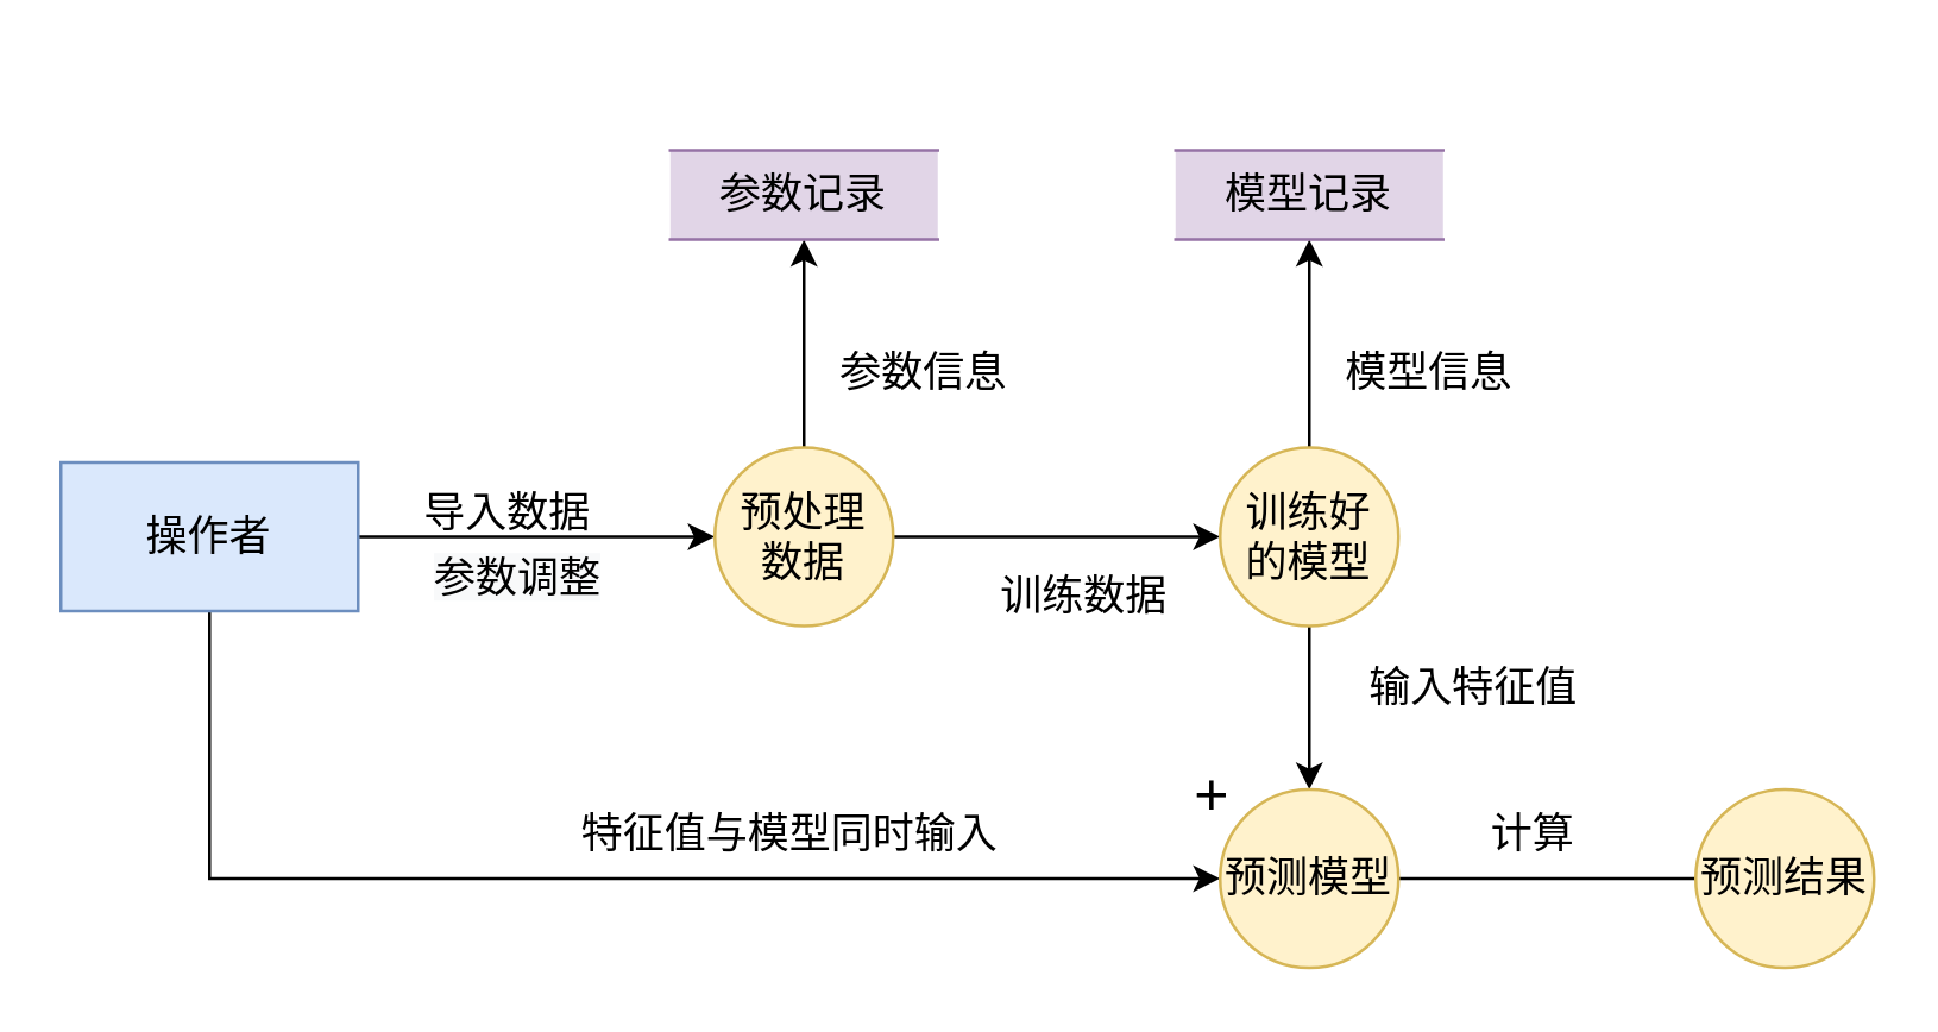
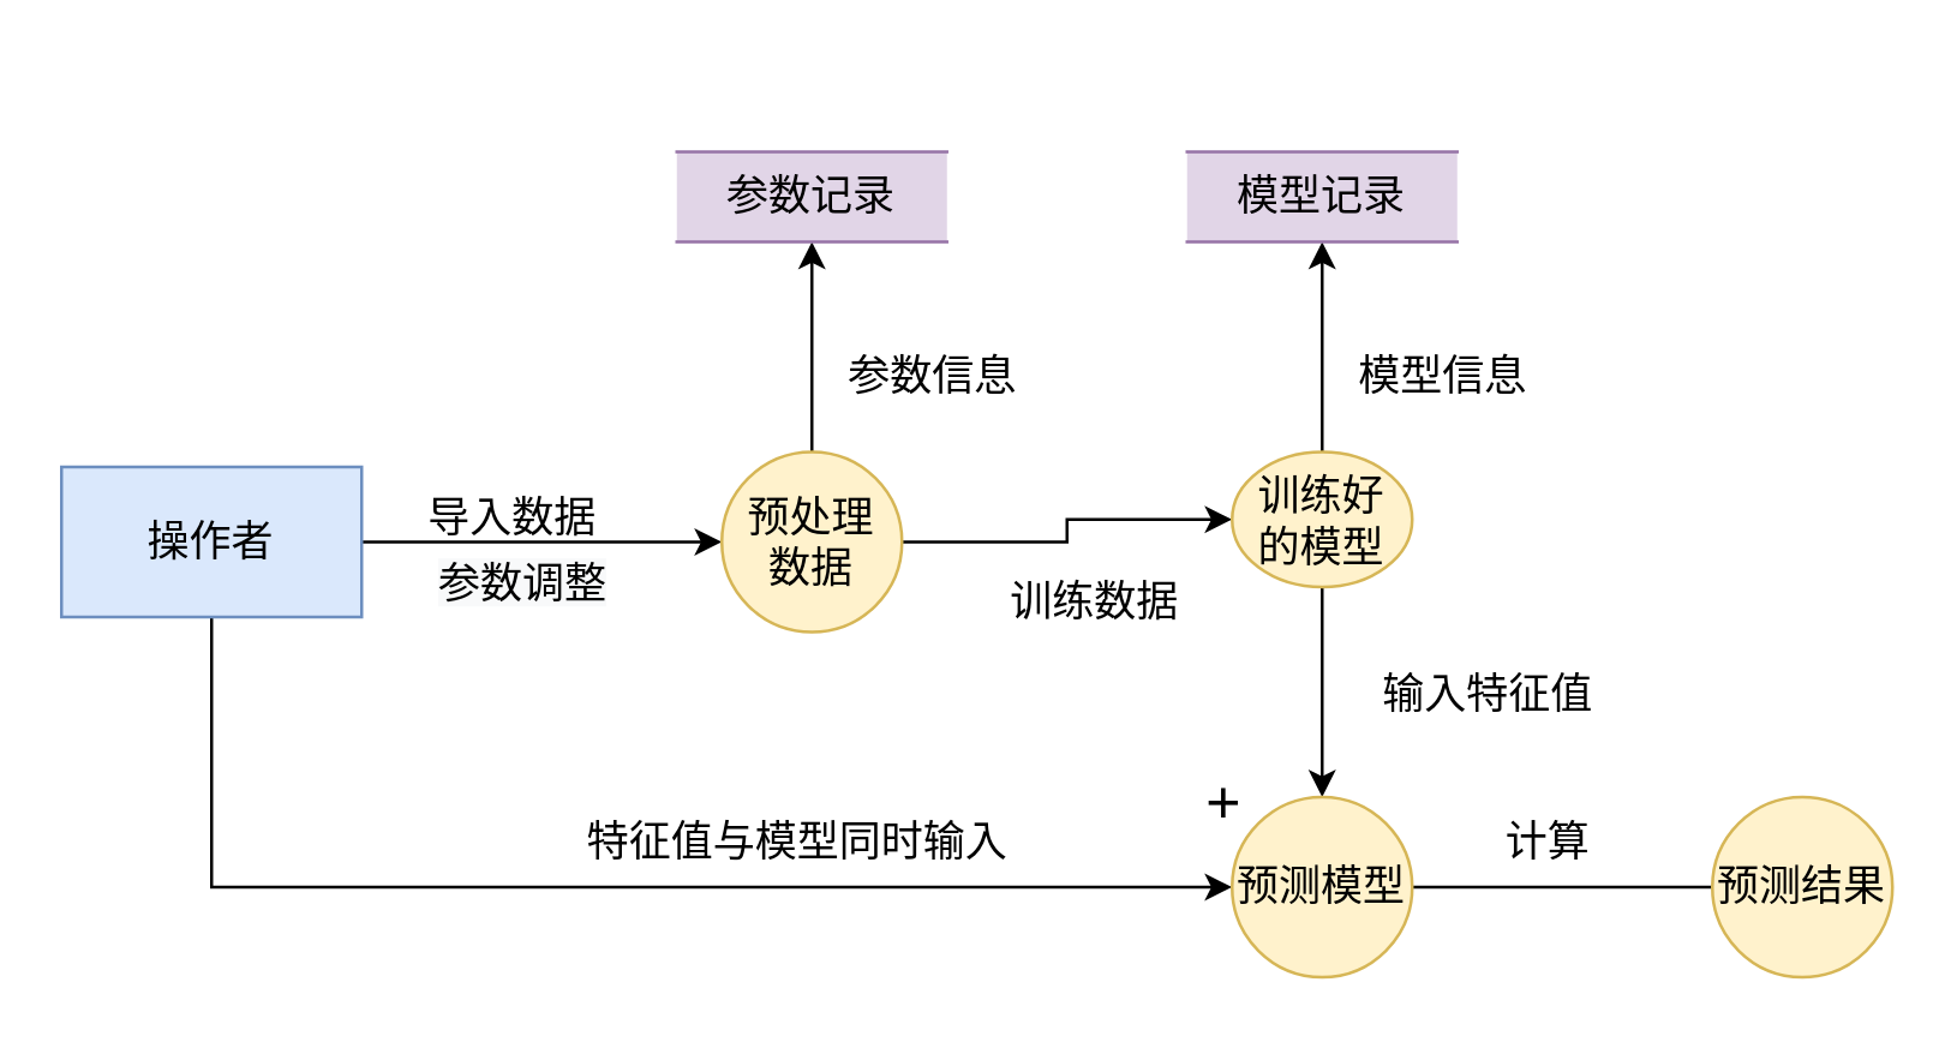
  <mxCell id="0" />
  <mxCell id="1" parent="0" />
  <mxCell id="2" style="edgeStyle=orthogonalEdgeStyle;rounded=0;orthogonalLoop=1;jettySize=auto;html=1;exitX=1;exitY=0.5;exitDx=0;exitDy=0;fontSize=14;" parent="1" source="4" target="7" edge="1"><mxGeometry relative="1" as="geometry" /></mxCell>
  <mxCell id="3" style="edgeStyle=orthogonalEdgeStyle;rounded=0;orthogonalLoop=1;jettySize=auto;html=1;exitX=0.5;exitY=1;exitDx=0;exitDy=0;entryX=0;entryY=0.5;entryDx=0;entryDy=0;fontSize=14;" parent="1" source="4" target="14" edge="1"><mxGeometry relative="1" as="geometry" /></mxCell>
  <mxCell id="4" value="&lt;font style=&quot;font-size: 14px;&quot;&gt;操作者&lt;/font&gt;" style="rounded=0;whiteSpace=wrap;html=1;fillColor=#dae8fc;strokeColor=#6c8ebf;" parent="1" vertex="1"><mxGeometry x="20" y="155" width="100" height="50" as="geometry" /></mxCell>
  <mxCell id="5" style="edgeStyle=orthogonalEdgeStyle;rounded=0;orthogonalLoop=1;jettySize=auto;html=1;exitX=1;exitY=0.5;exitDx=0;exitDy=0;entryX=0;entryY=0.5;entryDx=0;entryDy=0;fontSize=14;" parent="1" source="7" target="10" edge="1"><mxGeometry relative="1" as="geometry" /></mxCell>
  <mxCell id="6" style="edgeStyle=orthogonalEdgeStyle;rounded=0;orthogonalLoop=1;jettySize=auto;html=1;exitX=0.5;exitY=0;exitDx=0;exitDy=0;fontSize=20;" parent="1" source="7" target="23" edge="1"><mxGeometry relative="1" as="geometry" /></mxCell>
  <mxCell id="7" value="预处理&lt;br&gt;数据" style="ellipse;whiteSpace=wrap;html=1;aspect=fixed;fontSize=14;strokeWidth=1;fillColor=#fff2cc;strokeColor=#d6b656;" parent="1" vertex="1"><mxGeometry x="240" y="150" width="60" height="60" as="geometry" /></mxCell>
  <mxCell id="8" style="edgeStyle=orthogonalEdgeStyle;rounded=0;orthogonalLoop=1;jettySize=auto;html=1;exitX=0.5;exitY=1;exitDx=0;exitDy=0;fontSize=14;" parent="1" source="10" target="14" edge="1"><mxGeometry relative="1" as="geometry" /></mxCell>
  <mxCell id="9" style="edgeStyle=orthogonalEdgeStyle;rounded=0;orthogonalLoop=1;jettySize=auto;html=1;exitX=0.5;exitY=0;exitDx=0;exitDy=0;entryX=1;entryY=0.5;entryDx=0;entryDy=0;fontSize=14;" parent="1" source="10" target="20" edge="1"><mxGeometry relative="1" as="geometry" /></mxCell>
- <mxCell id="10" value="训练好&lt;br&gt;的模型" style="ellipse;whiteSpace=wrap;html=1;aspect=fixed;fontSize=14;strokeWidth=1;fillColor=#fff2cc;strokeColor=#d6b656;" parent="1" vertex="1"><mxGeometry x="410" y="150" width="60" height="60" as="geometry" /></mxCell>
+ <mxCell id="10" value="训练好&lt;br&gt;的模型" style="ellipse;whiteSpace=wrap;html=1;aspect=fixed;fontSize=14;strokeWidth=1;fillColor=#fff2cc;strokeColor=#d6b656;" parent="1" vertex="1"><mxGeometry x="410" y="150" width="60" height="45" as="geometry" /></mxCell>
  <mxCell id="11" value="导入数据" style="text;html=1;align=center;verticalAlign=middle;resizable=0;points=[];autosize=1;strokeColor=none;fillColor=none;fontSize=14;" parent="1" vertex="1"><mxGeometry x="130" y="157" width="80" height="30" as="geometry" /></mxCell>
  <mxCell id="12" value="训练数据" style="text;html=1;align=center;verticalAlign=middle;resizable=0;points=[];autosize=1;strokeColor=none;fillColor=none;fontSize=14;" parent="1" vertex="1"><mxGeometry x="324" y="185" width="80" height="30" as="geometry" /></mxCell>
  <mxCell id="13" style="edgeStyle=orthogonalEdgeStyle;rounded=0;orthogonalLoop=1;jettySize=auto;html=1;exitX=1;exitY=0.5;exitDx=0;exitDy=0;fontSize=14;endArrow=none;" parent="1" source="14" target="16" edge="1"><mxGeometry relative="1" as="geometry" /></mxCell>
  <mxCell id="14" value="预测模型" style="ellipse;whiteSpace=wrap;html=1;aspect=fixed;fontSize=14;strokeWidth=1;fillColor=#fff2cc;strokeColor=#d6b656;" parent="1" vertex="1"><mxGeometry x="410" y="265" width="60" height="60" as="geometry" /></mxCell>
  <mxCell id="15" value="特征值与模型同时输入" style="text;html=1;align=center;verticalAlign=middle;resizable=0;points=[];autosize=1;strokeColor=none;fillColor=none;fontSize=14;" parent="1" vertex="1"><mxGeometry x="185" y="265" width="160" height="30" as="geometry" /></mxCell>
  <mxCell id="16" value="预测结果" style="ellipse;whiteSpace=wrap;html=1;aspect=fixed;fontSize=14;strokeWidth=1;fillColor=#fff2cc;strokeColor=#d6b656;" parent="1" vertex="1"><mxGeometry x="570" y="265" width="60" height="60" as="geometry" /></mxCell>
  <mxCell id="17" value="&lt;font style=&quot;font-size: 20px;&quot;&gt;+&lt;/font&gt;" style="text;html=1;align=center;verticalAlign=middle;resizable=0;points=[];autosize=1;strokeColor=none;fillColor=none;fontSize=16;" parent="1" vertex="1"><mxGeometry x="387" y="246" width="40" height="40" as="geometry" /></mxCell>
  <mxCell id="18" value="&lt;font style=&quot;font-size: 14px;&quot;&gt;输入特征值&lt;/font&gt;" style="text;html=1;align=center;verticalAlign=middle;resizable=0;points=[];autosize=1;strokeColor=none;fillColor=none;fontSize=16;" parent="1" vertex="1"><mxGeometry x="450" y="215" width="90" height="30" as="geometry" /></mxCell>
  <mxCell id="19" value="计算" style="text;html=1;align=center;verticalAlign=middle;resizable=0;points=[];autosize=1;strokeColor=none;fillColor=none;fontSize=14;" parent="1" vertex="1"><mxGeometry x="490" y="265" width="50" height="30" as="geometry" /></mxCell>
  <mxCell id="20" value="模型记录" style="shape=partialRectangle;whiteSpace=wrap;html=1;top=0;bottom=0;fillColor=#e1d5e7;fontSize=14;strokeWidth=1;rotation=90;align=center;horizontal=0;strokeColor=#9673a6;" parent="1" vertex="1"><mxGeometry x="425" y="20" width="30" height="90" as="geometry" /></mxCell>
  <mxCell id="21" value="模型信息" style="text;html=1;align=center;verticalAlign=middle;resizable=0;points=[];autosize=1;strokeColor=none;fillColor=none;fontSize=14;" parent="1" vertex="1"><mxGeometry x="440" y="110" width="80" height="30" as="geometry" /></mxCell>
  <mxCell id="22" value="&lt;span style=&quot;color: rgb(0, 0, 0); font-family: Helvetica; font-size: 14px; font-style: normal; font-variant-ligatures: normal; font-variant-caps: normal; font-weight: 400; letter-spacing: normal; orphans: 2; text-align: center; text-indent: 0px; text-transform: none; widows: 2; word-spacing: 0px; -webkit-text-stroke-width: 0px; background-color: rgb(248, 249, 250); text-decoration-thickness: initial; text-decoration-style: initial; text-decoration-color: initial; float: none; display: inline !important;&quot;&gt;参数调整&lt;/span&gt;" style="text;whiteSpace=wrap;html=1;fontSize=14;" parent="1" vertex="1"><mxGeometry x="144" y="179" width="60" height="28" as="geometry" /></mxCell>
  <mxCell id="23" value="参数记录" style="shape=partialRectangle;whiteSpace=wrap;html=1;top=0;bottom=0;fillColor=#e1d5e7;fontSize=14;strokeWidth=1;rotation=90;align=center;horizontal=0;strokeColor=#9673a6;" parent="1" vertex="1"><mxGeometry x="255" y="20" width="30" height="90" as="geometry" /></mxCell>
  <mxCell id="24" value="参数信息" style="text;html=1;align=center;verticalAlign=middle;resizable=0;points=[];autosize=1;strokeColor=none;fillColor=none;fontSize=14;" parent="1" vertex="1"><mxGeometry x="270" y="110" width="80" height="30" as="geometry" /></mxCell>
